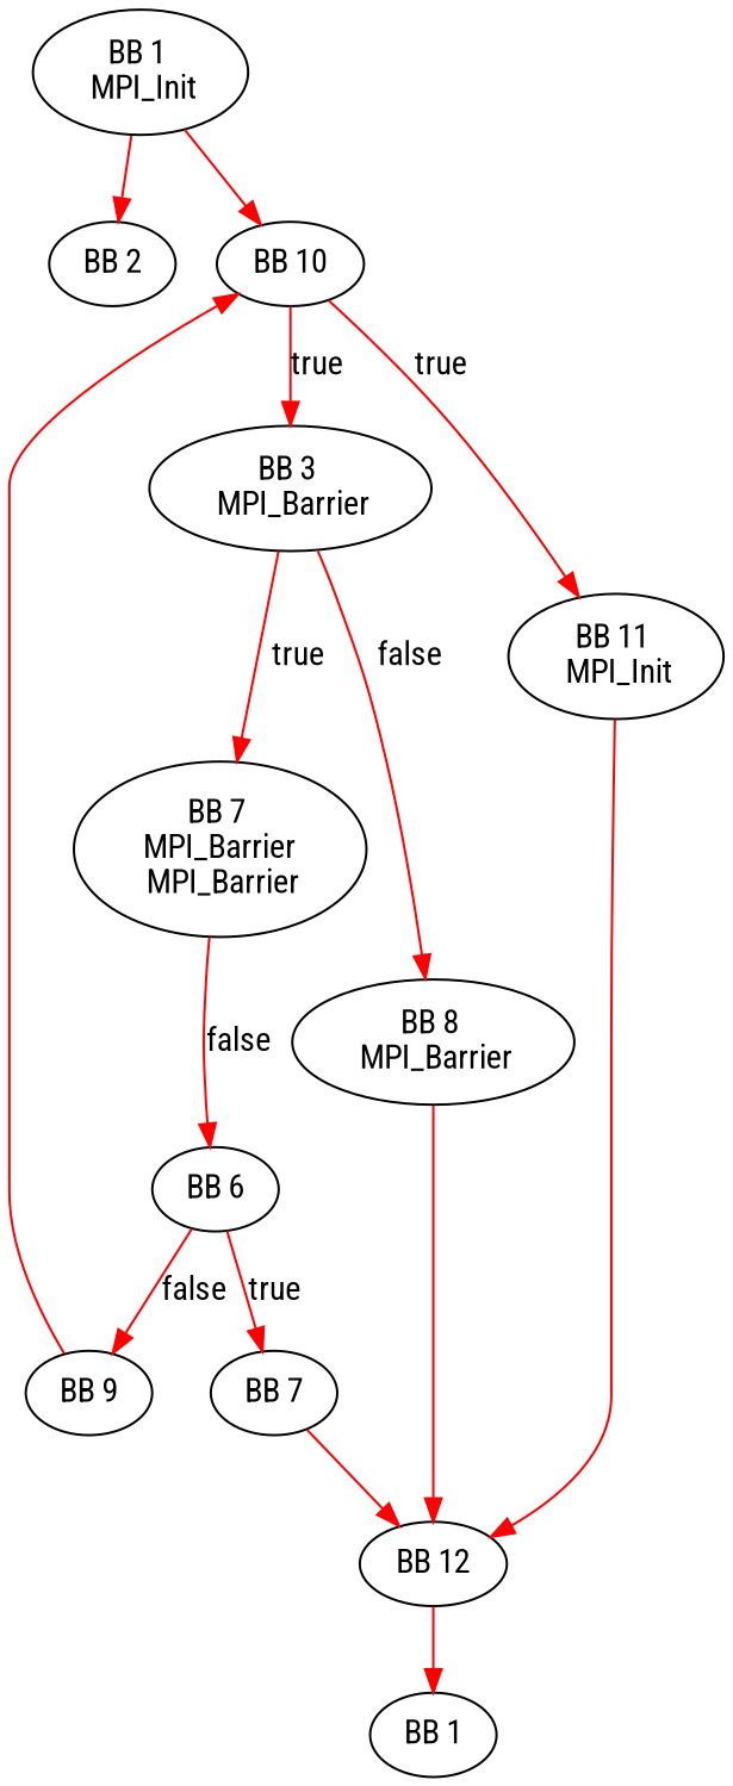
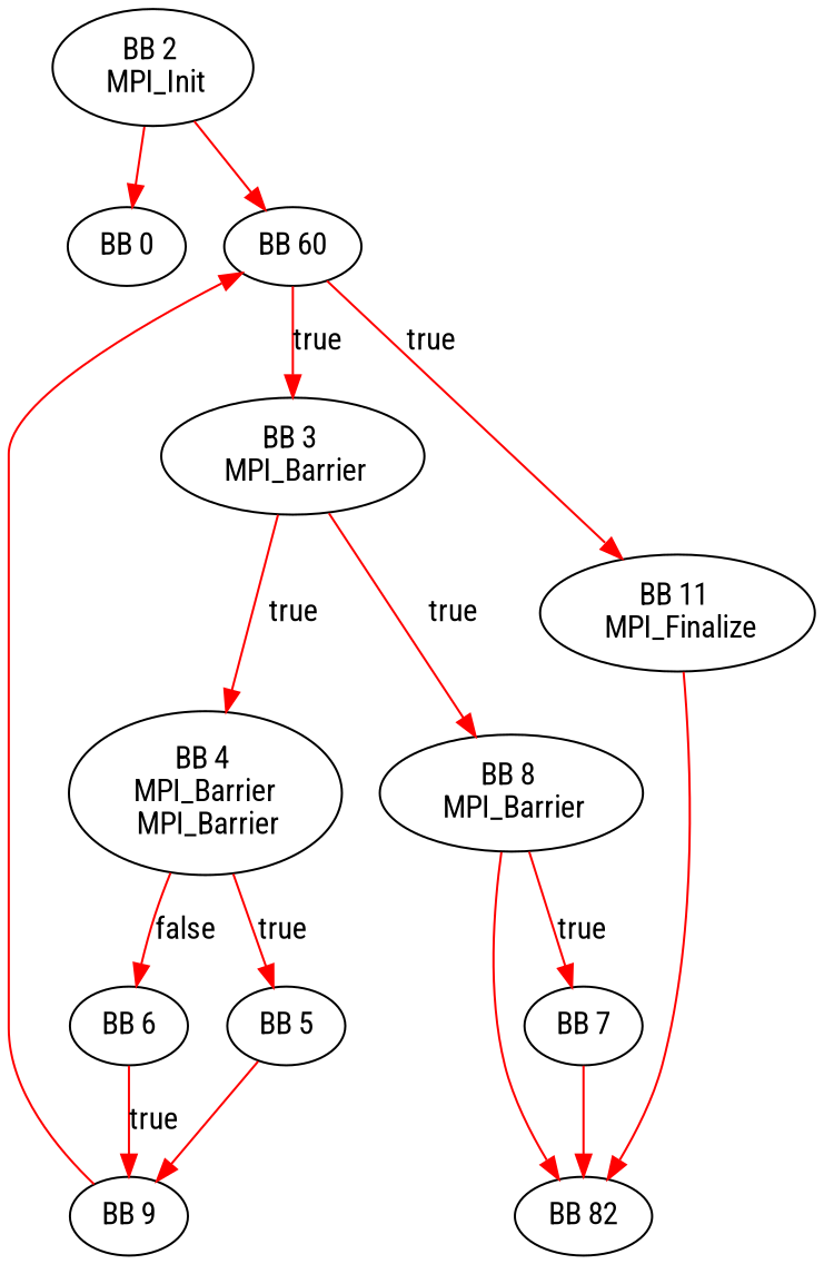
  digraph {
    fontname="Roboto Condensed"
    node [fontname="Roboto Condensed" shape=ellipse]
    edge [color=red fontname="Roboto Condensed"]
-   n1 [label="BB 2"]
-   n2 [label="BB 1 \n MPI_Init"]
-   n3 [label="BB 10"]
+   n1 [label="BB 0"]
+   n2 [label="BB 2 \n MPI_Init"]
+   n3 [label="BB 60"]
    n4 [label="BB 3 \n MPI_Barrier"]
-   n5 [label="BB 11 \n MPI_Init"]
-   n6 [label="BB 7 \n MPI_Barrier \n MPI_Barrier"]
+   n5 [label="BB 11 \n MPI_Finalize"]
+   n6 [label="BB 4 \n MPI_Barrier \n MPI_Barrier"]
    n7 [label="BB 8 \n MPI_Barrier"]
-   n8 [label="BB 12"]
+   n8 [label="BB 82"]
+   n9 [label="BB 5"]
    n10 [label="BB 6"]
    n11 [label="BB 9"]
    n12 [label="BB 7"]
-   n13 [label="BB 1"]
    n2 -> n1
    n2 -> n3
    n3 -> n4 [label=true]
    n3 -> n5 [label=true]
    n4 -> n6 [label=true]
-   n4 -> n7 [label=false]
+   n4 -> n7 [label=true]
    n5 -> n8
+   n6 -> n9 [label=true]
    n6 -> n10 [label=false]
    n7 -> n8
-   n8 -> n13
-   n10 -> n11 [label=false]
-   n10 -> n12 [label=true]
+   n9 -> n11
+   n10 -> n11 [label=true]
+   n7 -> n12 [label=true]
    n11 -> n3
    n12 -> n8
  }
